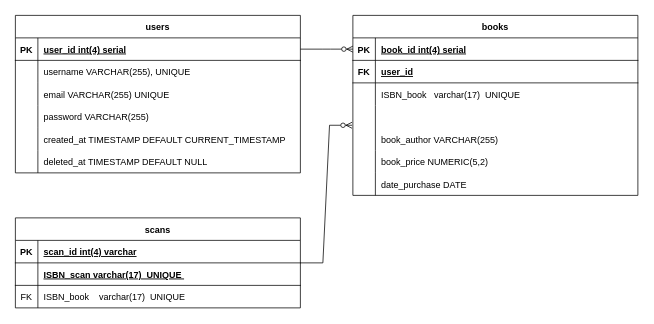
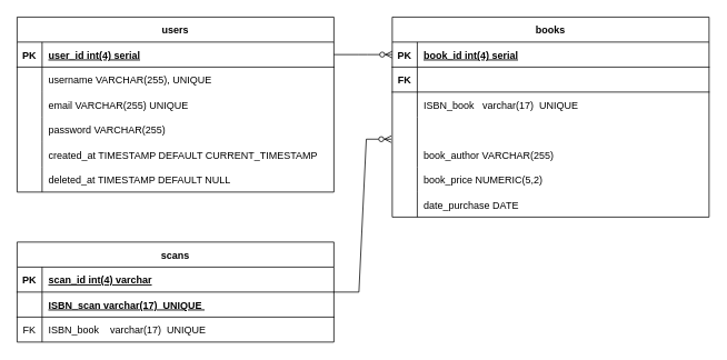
  <mxCell id="0" />
  <mxCell id="1" parent="0" />
  <mxCell id="2" value="users" style="shape=table;startSize=30;container=1;collapsible=1;childLayout=tableLayout;fixedRows=1;rowLines=0;fontStyle=1;align=center;resizeLast=1;" parent="1" vertex="1"><mxGeometry x="20" y="20" width="380" height="210" as="geometry"><mxRectangle x="120" y="120" width="70" height="30" as="alternateBounds" /></mxGeometry></mxCell>
  <mxCell id="3" value="" style="shape=partialRectangle;collapsible=0;dropTarget=0;pointerEvents=0;fillColor=none;points=[[0,0.5],[1,0.5]];portConstraint=eastwest;top=0;left=0;right=0;bottom=1;" parent="2" vertex="1"><mxGeometry y="30" width="380" height="30" as="geometry" /></mxCell>
  <mxCell id="4" value="PK" style="shape=partialRectangle;overflow=hidden;connectable=0;fillColor=none;top=0;left=0;bottom=0;right=0;fontStyle=1;" parent="3" vertex="1"><mxGeometry width="30" height="30" as="geometry"><mxRectangle width="30" height="30" as="alternateBounds" /></mxGeometry></mxCell>
  <mxCell id="5" value="user_id int(4) serial" style="shape=partialRectangle;overflow=hidden;connectable=0;fillColor=none;top=0;left=0;bottom=0;right=0;align=left;spacingLeft=6;fontStyle=5;" parent="3" vertex="1"><mxGeometry x="30" width="350" height="30" as="geometry"><mxRectangle width="350" height="30" as="alternateBounds" /></mxGeometry></mxCell>
  <mxCell id="6" value="" style="shape=partialRectangle;collapsible=0;dropTarget=0;pointerEvents=0;fillColor=none;points=[[0,0.5],[1,0.5]];portConstraint=eastwest;top=0;left=0;right=0;bottom=0;" parent="2" vertex="1"><mxGeometry y="60" width="380" height="30" as="geometry" /></mxCell>
  <mxCell id="7" value="" style="shape=partialRectangle;overflow=hidden;connectable=0;fillColor=none;top=0;left=0;bottom=0;right=0;" parent="6" vertex="1"><mxGeometry width="30" height="30" as="geometry"><mxRectangle width="30" height="30" as="alternateBounds" /></mxGeometry></mxCell>
  <mxCell id="8" value="username VARCHAR(255), UNIQUE" style="shape=partialRectangle;overflow=hidden;connectable=0;fillColor=none;top=0;left=0;bottom=0;right=0;align=left;spacingLeft=6;" parent="6" vertex="1"><mxGeometry x="30" width="350" height="30" as="geometry"><mxRectangle width="350" height="30" as="alternateBounds" /></mxGeometry></mxCell>
  <mxCell id="9" style="shape=partialRectangle;collapsible=0;dropTarget=0;pointerEvents=0;fillColor=none;points=[[0,0.5],[1,0.5]];portConstraint=eastwest;top=0;left=0;right=0;bottom=0;" vertex="1" parent="2"><mxGeometry y="90" width="380" height="30" as="geometry" /></mxCell>
  <mxCell id="10" style="shape=partialRectangle;overflow=hidden;connectable=0;fillColor=none;top=0;left=0;bottom=0;right=0;" vertex="1" parent="9"><mxGeometry width="30" height="30" as="geometry"><mxRectangle width="30" height="30" as="alternateBounds" /></mxGeometry></mxCell>
  <mxCell id="11" value="email VARCHAR(255) UNIQUE" style="shape=partialRectangle;overflow=hidden;connectable=0;fillColor=none;top=0;left=0;bottom=0;right=0;align=left;spacingLeft=6;" vertex="1" parent="9"><mxGeometry x="30" width="350" height="30" as="geometry"><mxRectangle width="350" height="30" as="alternateBounds" /></mxGeometry></mxCell>
  <mxCell id="12" style="shape=partialRectangle;collapsible=0;dropTarget=0;pointerEvents=0;fillColor=none;points=[[0,0.5],[1,0.5]];portConstraint=eastwest;top=0;left=0;right=0;bottom=0;" vertex="1" parent="2"><mxGeometry y="120" width="380" height="30" as="geometry" /></mxCell>
  <mxCell id="13" style="shape=partialRectangle;overflow=hidden;connectable=0;fillColor=none;top=0;left=0;bottom=0;right=0;" vertex="1" parent="12"><mxGeometry width="30" height="30" as="geometry"><mxRectangle width="30" height="30" as="alternateBounds" /></mxGeometry></mxCell>
  <mxCell id="14" value="password VARCHAR(255)" style="shape=partialRectangle;overflow=hidden;connectable=0;fillColor=none;top=0;left=0;bottom=0;right=0;align=left;spacingLeft=6;" vertex="1" parent="12"><mxGeometry x="30" width="350" height="30" as="geometry"><mxRectangle width="350" height="30" as="alternateBounds" /></mxGeometry></mxCell>
  <mxCell id="15" style="shape=partialRectangle;collapsible=0;dropTarget=0;pointerEvents=0;fillColor=none;points=[[0,0.5],[1,0.5]];portConstraint=eastwest;top=0;left=0;right=0;bottom=0;" vertex="1" parent="2"><mxGeometry y="150" width="380" height="30" as="geometry" /></mxCell>
  <mxCell id="16" style="shape=partialRectangle;overflow=hidden;connectable=0;fillColor=none;top=0;left=0;bottom=0;right=0;" vertex="1" parent="15"><mxGeometry width="30" height="30" as="geometry"><mxRectangle width="30" height="30" as="alternateBounds" /></mxGeometry></mxCell>
  <mxCell id="17" value="created_at TIMESTAMP DEFAULT CURRENT_TIMESTAMP" style="shape=partialRectangle;overflow=hidden;connectable=0;fillColor=none;top=0;left=0;bottom=0;right=0;align=left;spacingLeft=6;" vertex="1" parent="15"><mxGeometry x="30" width="350" height="30" as="geometry"><mxRectangle width="350" height="30" as="alternateBounds" /></mxGeometry></mxCell>
  <mxCell id="18" style="shape=partialRectangle;collapsible=0;dropTarget=0;pointerEvents=0;fillColor=none;points=[[0,0.5],[1,0.5]];portConstraint=eastwest;top=0;left=0;right=0;bottom=0;" vertex="1" parent="2"><mxGeometry y="180" width="380" height="30" as="geometry" /></mxCell>
  <mxCell id="19" style="shape=partialRectangle;overflow=hidden;connectable=0;fillColor=none;top=0;left=0;bottom=0;right=0;" vertex="1" parent="18"><mxGeometry width="30" height="30" as="geometry"><mxRectangle width="30" height="30" as="alternateBounds" /></mxGeometry></mxCell>
  <mxCell id="20" value="deleted_at TIMESTAMP DEFAULT NULL" style="shape=partialRectangle;overflow=hidden;connectable=0;fillColor=none;top=0;left=0;bottom=0;right=0;align=left;spacingLeft=6;" vertex="1" parent="18"><mxGeometry x="30" width="350" height="30" as="geometry"><mxRectangle width="350" height="30" as="alternateBounds" /></mxGeometry></mxCell>
  <mxCell id="21" value="" style="edgeStyle=entityRelationEdgeStyle;fontSize=12;html=1;endArrow=ERzeroToMany;endFill=1;rounded=0;exitX=1;exitY=0.5;exitDx=0;exitDy=0;entryX=0;entryY=0.5;entryDx=0;entryDy=0;" edge="1" parent="1" source="3" target="23"><mxGeometry width="100" height="100" relative="1" as="geometry"><mxPoint x="370" y="300" as="sourcePoint" /><mxPoint x="470" y="195" as="targetPoint" /></mxGeometry></mxCell>
  <mxCell id="22" value="books" style="shape=table;startSize=30;container=1;collapsible=1;childLayout=tableLayout;fixedRows=1;rowLines=0;fontStyle=1;align=center;resizeLast=1;" vertex="1" parent="1"><mxGeometry x="470" y="20" width="380" height="240" as="geometry"><mxRectangle x="120" y="120" width="70" height="30" as="alternateBounds" /></mxGeometry></mxCell>
  <mxCell id="23" value="" style="shape=partialRectangle;collapsible=0;dropTarget=0;pointerEvents=0;fillColor=none;points=[[0,0.5],[1,0.5]];portConstraint=eastwest;top=0;left=0;right=0;bottom=1;" vertex="1" parent="22"><mxGeometry y="30" width="380" height="30" as="geometry" /></mxCell>
  <mxCell id="24" value="PK" style="shape=partialRectangle;overflow=hidden;connectable=0;fillColor=none;top=0;left=0;bottom=0;right=0;fontStyle=1;" vertex="1" parent="23"><mxGeometry width="30" height="30" as="geometry"><mxRectangle width="30" height="30" as="alternateBounds" /></mxGeometry></mxCell>
  <mxCell id="25" value="book_id int(4) serial" style="shape=partialRectangle;overflow=hidden;connectable=0;fillColor=none;top=0;left=0;bottom=0;right=0;align=left;spacingLeft=6;fontStyle=5;" vertex="1" parent="23"><mxGeometry x="30" width="350" height="30" as="geometry"><mxRectangle width="350" height="30" as="alternateBounds" /></mxGeometry></mxCell>
  <mxCell id="26" style="shape=partialRectangle;collapsible=0;dropTarget=0;pointerEvents=0;fillColor=none;points=[[0,0.5],[1,0.5]];portConstraint=eastwest;top=0;left=0;right=0;bottom=1;" vertex="1" parent="22"><mxGeometry y="60" width="380" height="30" as="geometry" /></mxCell>
  <mxCell id="27" value="FK" style="shape=partialRectangle;overflow=hidden;connectable=0;fillColor=none;top=0;left=0;bottom=0;right=0;fontStyle=1;" vertex="1" parent="26"><mxGeometry width="30" height="30" as="geometry"><mxRectangle width="30" height="30" as="alternateBounds" /></mxGeometry></mxCell>
- <mxCell id="28" value="user_id" style="shape=partialRectangle;overflow=hidden;connectable=0;fillColor=none;top=0;left=0;bottom=0;right=0;align=left;spacingLeft=6;fontStyle=5;" vertex="1" parent="26"><mxGeometry x="30" width="350" height="30" as="geometry"><mxRectangle width="350" height="30" as="alternateBounds" /></mxGeometry></mxCell>
  <mxCell id="29" value="" style="shape=partialRectangle;collapsible=0;dropTarget=0;pointerEvents=0;fillColor=none;points=[[0,0.5],[1,0.5]];portConstraint=eastwest;top=0;left=0;right=0;bottom=0;" vertex="1" parent="22"><mxGeometry y="90" width="380" height="30" as="geometry" /></mxCell>
  <mxCell id="30" value="" style="shape=partialRectangle;overflow=hidden;connectable=0;fillColor=none;top=0;left=0;bottom=0;right=0;" vertex="1" parent="29"><mxGeometry width="30" height="30" as="geometry"><mxRectangle width="30" height="30" as="alternateBounds" /></mxGeometry></mxCell>
  <mxCell id="31" value="ISBN_book   varchar(17)  UNIQUE   " style="shape=partialRectangle;overflow=hidden;connectable=0;fillColor=none;top=0;left=0;bottom=0;right=0;align=left;spacingLeft=6;" vertex="1" parent="29"><mxGeometry x="30" width="350" height="30" as="geometry"><mxRectangle width="350" height="30" as="alternateBounds" /></mxGeometry></mxCell>
  <mxCell id="32" style="shape=partialRectangle;collapsible=0;dropTarget=0;pointerEvents=0;fillColor=none;points=[[0,0.5],[1,0.5]];portConstraint=eastwest;top=0;left=0;right=0;bottom=0;" vertex="1" parent="22"><mxGeometry y="120" width="380" height="30" as="geometry" /></mxCell>
  <mxCell id="33" style="shape=partialRectangle;overflow=hidden;connectable=0;fillColor=none;top=0;left=0;bottom=0;right=0;" vertex="1" parent="32"><mxGeometry width="30" height="30" as="geometry"><mxRectangle width="30" height="30" as="alternateBounds" /></mxGeometry></mxCell>
  <mxCell id="34" style="shape=partialRectangle;collapsible=0;dropTarget=0;pointerEvents=0;fillColor=none;points=[[0,0.5],[1,0.5]];portConstraint=eastwest;top=0;left=0;right=0;bottom=0;" vertex="1" parent="22"><mxGeometry y="150" width="380" height="30" as="geometry" /></mxCell>
  <mxCell id="35" style="shape=partialRectangle;overflow=hidden;connectable=0;fillColor=none;top=0;left=0;bottom=0;right=0;" vertex="1" parent="34"><mxGeometry width="30" height="30" as="geometry"><mxRectangle width="30" height="30" as="alternateBounds" /></mxGeometry></mxCell>
  <mxCell id="36" value="book_author VARCHAR(255)" style="shape=partialRectangle;overflow=hidden;connectable=0;fillColor=none;top=0;left=0;bottom=0;right=0;align=left;spacingLeft=6;" vertex="1" parent="34"><mxGeometry x="30" width="350" height="30" as="geometry"><mxRectangle width="350" height="30" as="alternateBounds" /></mxGeometry></mxCell>
  <mxCell id="37" style="shape=partialRectangle;collapsible=0;dropTarget=0;pointerEvents=0;fillColor=none;points=[[0,0.5],[1,0.5]];portConstraint=eastwest;top=0;left=0;right=0;bottom=0;" vertex="1" parent="22"><mxGeometry y="180" width="380" height="30" as="geometry" /></mxCell>
  <mxCell id="38" style="shape=partialRectangle;overflow=hidden;connectable=0;fillColor=none;top=0;left=0;bottom=0;right=0;" vertex="1" parent="37"><mxGeometry width="30" height="30" as="geometry"><mxRectangle width="30" height="30" as="alternateBounds" /></mxGeometry></mxCell>
  <mxCell id="39" value="book_price NUMERIC(5,2)" style="shape=partialRectangle;overflow=hidden;connectable=0;fillColor=none;top=0;left=0;bottom=0;right=0;align=left;spacingLeft=6;" vertex="1" parent="37"><mxGeometry x="30" width="350" height="30" as="geometry"><mxRectangle width="350" height="30" as="alternateBounds" /></mxGeometry></mxCell>
  <mxCell id="40" style="shape=partialRectangle;collapsible=0;dropTarget=0;pointerEvents=0;fillColor=none;points=[[0,0.5],[1,0.5]];portConstraint=eastwest;top=0;left=0;right=0;bottom=0;" vertex="1" parent="22"><mxGeometry y="210" width="380" height="30" as="geometry" /></mxCell>
  <mxCell id="41" style="shape=partialRectangle;overflow=hidden;connectable=0;fillColor=none;top=0;left=0;bottom=0;right=0;" vertex="1" parent="40"><mxGeometry width="30" height="30" as="geometry"><mxRectangle width="30" height="30" as="alternateBounds" /></mxGeometry></mxCell>
  <mxCell id="42" value="date_purchase DATE" style="shape=partialRectangle;overflow=hidden;connectable=0;fillColor=none;top=0;left=0;bottom=0;right=0;align=left;spacingLeft=6;" vertex="1" parent="40"><mxGeometry x="30" width="350" height="30" as="geometry"><mxRectangle width="350" height="30" as="alternateBounds" /></mxGeometry></mxCell>
  <mxCell id="43" value="scans" style="shape=table;startSize=30;container=1;collapsible=1;childLayout=tableLayout;fixedRows=1;rowLines=0;fontStyle=1;align=center;resizeLast=1;" vertex="1" parent="1"><mxGeometry x="20" y="290" width="380" height="120" as="geometry"><mxRectangle x="120" y="120" width="70" height="30" as="alternateBounds" /></mxGeometry></mxCell>
  <mxCell id="44" style="shape=partialRectangle;collapsible=0;dropTarget=0;pointerEvents=0;fillColor=none;points=[[0,0.5],[1,0.5]];portConstraint=eastwest;top=0;left=0;right=0;bottom=1;" vertex="1" parent="43"><mxGeometry y="30" width="380" height="30" as="geometry" /></mxCell>
  <mxCell id="45" value="PK" style="shape=partialRectangle;overflow=hidden;connectable=0;fillColor=none;top=0;left=0;bottom=0;right=0;fontStyle=1;" vertex="1" parent="44"><mxGeometry width="30" height="30" as="geometry"><mxRectangle width="30" height="30" as="alternateBounds" /></mxGeometry></mxCell>
  <mxCell id="46" value="scan_id int(4) varchar" style="shape=partialRectangle;overflow=hidden;connectable=0;fillColor=none;top=0;left=0;bottom=0;right=0;align=left;spacingLeft=6;fontStyle=5;" vertex="1" parent="44"><mxGeometry x="30" width="350" height="30" as="geometry"><mxRectangle width="350" height="30" as="alternateBounds" /></mxGeometry></mxCell>
  <mxCell id="47" value="" style="shape=partialRectangle;collapsible=0;dropTarget=0;pointerEvents=0;fillColor=none;points=[[0,0.5],[1,0.5]];portConstraint=eastwest;top=0;left=0;right=0;bottom=1;" vertex="1" parent="43"><mxGeometry y="60" width="380" height="30" as="geometry" /></mxCell>
  <mxCell id="48" value="" style="shape=partialRectangle;overflow=hidden;connectable=0;fillColor=none;top=0;left=0;bottom=0;right=0;fontStyle=1;" vertex="1" parent="47"><mxGeometry width="30" height="30" as="geometry"><mxRectangle width="30" height="30" as="alternateBounds" /></mxGeometry></mxCell>
  <mxCell id="49" value="ISBN_scan varchar(17)  UNIQUE " style="shape=partialRectangle;overflow=hidden;connectable=0;fillColor=none;top=0;left=0;bottom=0;right=0;align=left;spacingLeft=6;fontStyle=5;" vertex="1" parent="47"><mxGeometry x="30" width="350" height="30" as="geometry"><mxRectangle width="350" height="30" as="alternateBounds" /></mxGeometry></mxCell>
  <mxCell id="50" value="" style="shape=partialRectangle;collapsible=0;dropTarget=0;pointerEvents=0;fillColor=none;points=[[0,0.5],[1,0.5]];portConstraint=eastwest;top=0;left=0;right=0;bottom=0;" vertex="1" parent="43"><mxGeometry y="90" width="380" height="30" as="geometry" /></mxCell>
  <mxCell id="51" value="FK" style="shape=partialRectangle;overflow=hidden;connectable=0;fillColor=none;top=0;left=0;bottom=0;right=0;" vertex="1" parent="50"><mxGeometry width="30" height="30" as="geometry"><mxRectangle width="30" height="30" as="alternateBounds" /></mxGeometry></mxCell>
  <mxCell id="52" value="ISBN_book    varchar(17)  UNIQUE   " style="shape=partialRectangle;overflow=hidden;connectable=0;fillColor=none;top=0;left=0;bottom=0;right=0;align=left;spacingLeft=6;" vertex="1" parent="50"><mxGeometry x="30" width="350" height="30" as="geometry"><mxRectangle width="350" height="30" as="alternateBounds" /></mxGeometry></mxCell>
  <mxCell id="53" value="" style="edgeStyle=entityRelationEdgeStyle;fontSize=12;html=1;endArrow=ERzeroToMany;endFill=1;rounded=0;entryX=-0.003;entryY=0.884;entryDx=0;entryDy=0;entryPerimeter=0;" edge="1" parent="1" target="32"><mxGeometry width="100" height="100" relative="1" as="geometry"><mxPoint x="400" y="350" as="sourcePoint" /><mxPoint x="500" y="250" as="targetPoint" /></mxGeometry></mxCell>
